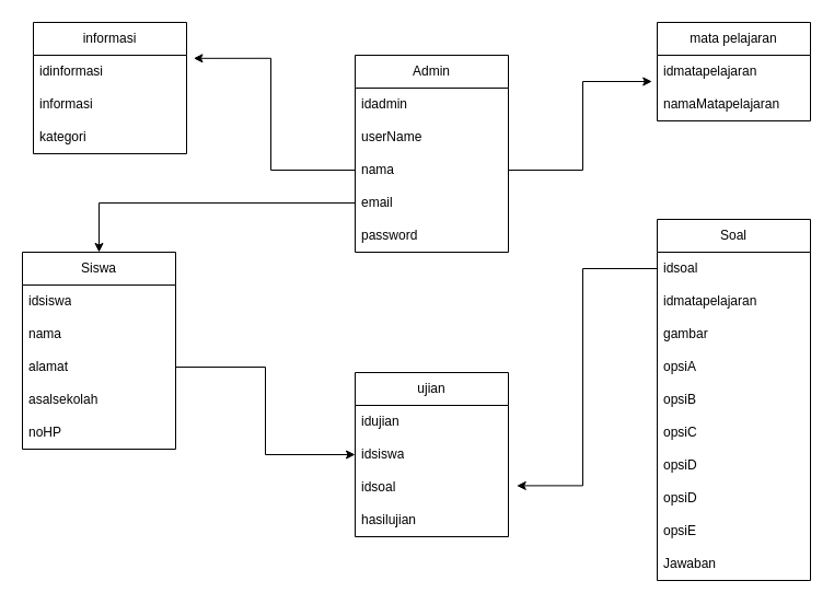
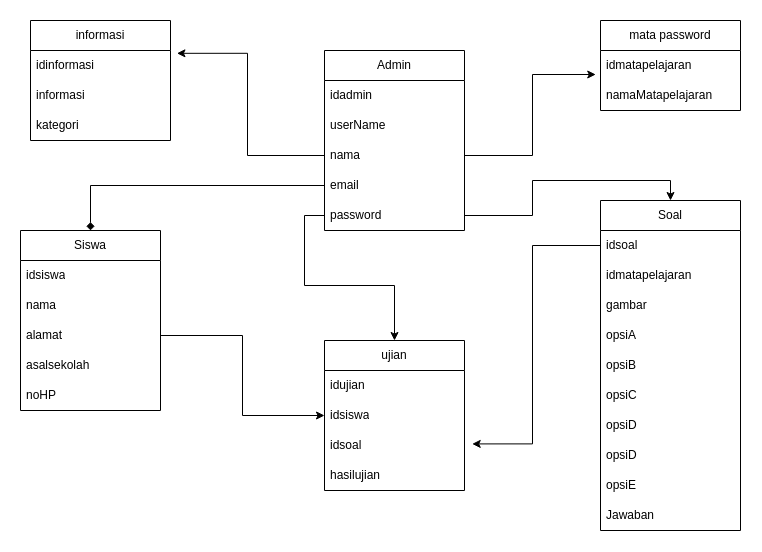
  <mxCell id="0" />
  <mxCell id="1" parent="0" />
- <mxCell id="2" value="mata pelajaran" style="swimlane;fontStyle=0;childLayout=stackLayout;horizontal=1;startSize=30;horizontalStack=0;resizeParent=1;resizeParentMax=0;resizeLast=0;collapsible=1;marginBottom=0;whiteSpace=wrap;html=1;" vertex="1" parent="1"><mxGeometry x="600" y="20" width="140" height="90" as="geometry" /></mxCell>
+ <mxCell id="2" value="mata password" style="swimlane;fontStyle=0;childLayout=stackLayout;horizontal=1;startSize=30;horizontalStack=0;resizeParent=1;resizeParentMax=0;resizeLast=0;collapsible=1;marginBottom=0;whiteSpace=wrap;html=1;" vertex="1" parent="1"><mxGeometry x="600" y="20" width="140" height="90" as="geometry" /></mxCell>
  <mxCell id="3" value="idmatapelajaran" style="text;strokeColor=none;fillColor=none;align=left;verticalAlign=middle;spacingLeft=4;spacingRight=4;overflow=hidden;points=[[0,0.5],[1,0.5]];portConstraint=eastwest;rotatable=0;whiteSpace=wrap;html=1;" vertex="1" parent="2"><mxGeometry y="30" width="140" height="30" as="geometry" /></mxCell>
  <mxCell id="4" value="namaMatapelajaran" style="text;strokeColor=none;fillColor=none;align=left;verticalAlign=middle;spacingLeft=4;spacingRight=4;overflow=hidden;points=[[0,0.5],[1,0.5]];portConstraint=eastwest;rotatable=0;whiteSpace=wrap;html=1;" vertex="1" parent="2"><mxGeometry y="60" width="140" height="30" as="geometry" /></mxCell>
  <mxCell id="5" value="Soal" style="swimlane;fontStyle=0;childLayout=stackLayout;horizontal=1;startSize=30;horizontalStack=0;resizeParent=1;resizeParentMax=0;resizeLast=0;collapsible=1;marginBottom=0;whiteSpace=wrap;html=1;" vertex="1" parent="1"><mxGeometry x="600" y="200" width="140" height="330" as="geometry" /></mxCell>
  <mxCell id="6" value="idsoal" style="text;strokeColor=none;fillColor=none;align=left;verticalAlign=middle;spacingLeft=4;spacingRight=4;overflow=hidden;points=[[0,0.5],[1,0.5]];portConstraint=eastwest;rotatable=0;whiteSpace=wrap;html=1;" vertex="1" parent="5"><mxGeometry y="30" width="140" height="30" as="geometry" /></mxCell>
  <mxCell id="7" value="idmatapelajaran" style="text;strokeColor=none;fillColor=none;align=left;verticalAlign=middle;spacingLeft=4;spacingRight=4;overflow=hidden;points=[[0,0.5],[1,0.5]];portConstraint=eastwest;rotatable=0;whiteSpace=wrap;html=1;" vertex="1" parent="5"><mxGeometry y="60" width="140" height="30" as="geometry" /></mxCell>
  <mxCell id="8" value="gambar" style="text;strokeColor=none;fillColor=none;align=left;verticalAlign=middle;spacingLeft=4;spacingRight=4;overflow=hidden;points=[[0,0.5],[1,0.5]];portConstraint=eastwest;rotatable=0;whiteSpace=wrap;html=1;" vertex="1" parent="5"><mxGeometry y="90" width="140" height="30" as="geometry" /></mxCell>
  <mxCell id="9" value="opsiA" style="text;strokeColor=none;fillColor=none;align=left;verticalAlign=middle;spacingLeft=4;spacingRight=4;overflow=hidden;points=[[0,0.5],[1,0.5]];portConstraint=eastwest;rotatable=0;whiteSpace=wrap;html=1;" vertex="1" parent="5"><mxGeometry y="120" width="140" height="30" as="geometry" /></mxCell>
  <mxCell id="10" value="opsiB" style="text;strokeColor=none;fillColor=none;align=left;verticalAlign=middle;spacingLeft=4;spacingRight=4;overflow=hidden;points=[[0,0.5],[1,0.5]];portConstraint=eastwest;rotatable=0;whiteSpace=wrap;html=1;" vertex="1" parent="5"><mxGeometry y="150" width="140" height="30" as="geometry" /></mxCell>
  <mxCell id="11" value="opsiC" style="text;strokeColor=none;fillColor=none;align=left;verticalAlign=middle;spacingLeft=4;spacingRight=4;overflow=hidden;points=[[0,0.5],[1,0.5]];portConstraint=eastwest;rotatable=0;whiteSpace=wrap;html=1;" vertex="1" parent="5"><mxGeometry y="180" width="140" height="30" as="geometry" /></mxCell>
  <mxCell id="12" value="opsiD" style="text;strokeColor=none;fillColor=none;align=left;verticalAlign=middle;spacingLeft=4;spacingRight=4;overflow=hidden;points=[[0,0.5],[1,0.5]];portConstraint=eastwest;rotatable=0;whiteSpace=wrap;html=1;" vertex="1" parent="5"><mxGeometry y="210" width="140" height="30" as="geometry" /></mxCell>
  <mxCell id="13" value="opsiD" style="text;strokeColor=none;fillColor=none;align=left;verticalAlign=middle;spacingLeft=4;spacingRight=4;overflow=hidden;points=[[0,0.5],[1,0.5]];portConstraint=eastwest;rotatable=0;whiteSpace=wrap;html=1;" vertex="1" parent="5"><mxGeometry y="240" width="140" height="30" as="geometry" /></mxCell>
  <mxCell id="14" value="opsiE" style="text;strokeColor=none;fillColor=none;align=left;verticalAlign=middle;spacingLeft=4;spacingRight=4;overflow=hidden;points=[[0,0.5],[1,0.5]];portConstraint=eastwest;rotatable=0;whiteSpace=wrap;html=1;" vertex="1" parent="5"><mxGeometry y="270" width="140" height="30" as="geometry" /></mxCell>
  <mxCell id="15" value="Jawaban" style="text;strokeColor=none;fillColor=none;align=left;verticalAlign=middle;spacingLeft=4;spacingRight=4;overflow=hidden;points=[[0,0.5],[1,0.5]];portConstraint=eastwest;rotatable=0;whiteSpace=wrap;html=1;" vertex="1" parent="5"><mxGeometry y="300" width="140" height="30" as="geometry" /></mxCell>
  <mxCell id="16" value="Admin" style="swimlane;fontStyle=0;childLayout=stackLayout;horizontal=1;startSize=30;horizontalStack=0;resizeParent=1;resizeParentMax=0;resizeLast=0;collapsible=1;marginBottom=0;whiteSpace=wrap;html=1;" vertex="1" parent="1"><mxGeometry x="324" y="50" width="140" height="180" as="geometry" /></mxCell>
  <mxCell id="17" value="idadmin" style="text;strokeColor=none;fillColor=none;align=left;verticalAlign=middle;spacingLeft=4;spacingRight=4;overflow=hidden;points=[[0,0.5],[1,0.5]];portConstraint=eastwest;rotatable=0;whiteSpace=wrap;html=1;" vertex="1" parent="16"><mxGeometry y="30" width="140" height="30" as="geometry" /></mxCell>
  <mxCell id="18" value="userName" style="text;strokeColor=none;fillColor=none;align=left;verticalAlign=middle;spacingLeft=4;spacingRight=4;overflow=hidden;points=[[0,0.5],[1,0.5]];portConstraint=eastwest;rotatable=0;whiteSpace=wrap;html=1;" vertex="1" parent="16"><mxGeometry y="60" width="140" height="30" as="geometry" /></mxCell>
  <mxCell id="19" value="nama" style="text;strokeColor=none;fillColor=none;align=left;verticalAlign=middle;spacingLeft=4;spacingRight=4;overflow=hidden;points=[[0,0.5],[1,0.5]];portConstraint=eastwest;rotatable=0;whiteSpace=wrap;html=1;" vertex="1" parent="16"><mxGeometry y="90" width="140" height="30" as="geometry" /></mxCell>
  <mxCell id="20" value="email" style="text;strokeColor=none;fillColor=none;align=left;verticalAlign=middle;spacingLeft=4;spacingRight=4;overflow=hidden;points=[[0,0.5],[1,0.5]];portConstraint=eastwest;rotatable=0;whiteSpace=wrap;html=1;" vertex="1" parent="16"><mxGeometry y="120" width="140" height="30" as="geometry" /></mxCell>
  <mxCell id="21" value="password" style="text;strokeColor=none;fillColor=none;align=left;verticalAlign=middle;spacingLeft=4;spacingRight=4;overflow=hidden;points=[[0,0.5],[1,0.5]];portConstraint=eastwest;rotatable=0;whiteSpace=wrap;html=1;" vertex="1" parent="16"><mxGeometry y="150" width="140" height="30" as="geometry" /></mxCell>
  <mxCell id="22" value="Siswa" style="swimlane;fontStyle=0;childLayout=stackLayout;horizontal=1;startSize=30;horizontalStack=0;resizeParent=1;resizeParentMax=0;resizeLast=0;collapsible=1;marginBottom=0;whiteSpace=wrap;html=1;" vertex="1" parent="1"><mxGeometry x="20" y="230" width="140" height="180" as="geometry" /></mxCell>
  <mxCell id="23" value="idsiswa" style="text;strokeColor=none;fillColor=none;align=left;verticalAlign=middle;spacingLeft=4;spacingRight=4;overflow=hidden;points=[[0,0.5],[1,0.5]];portConstraint=eastwest;rotatable=0;whiteSpace=wrap;html=1;" vertex="1" parent="22"><mxGeometry y="30" width="140" height="30" as="geometry" /></mxCell>
  <mxCell id="24" value="nama" style="text;strokeColor=none;fillColor=none;align=left;verticalAlign=middle;spacingLeft=4;spacingRight=4;overflow=hidden;points=[[0,0.5],[1,0.5]];portConstraint=eastwest;rotatable=0;whiteSpace=wrap;html=1;" vertex="1" parent="22"><mxGeometry y="60" width="140" height="30" as="geometry" /></mxCell>
  <mxCell id="25" value="alamat" style="text;strokeColor=none;fillColor=none;align=left;verticalAlign=middle;spacingLeft=4;spacingRight=4;overflow=hidden;points=[[0,0.5],[1,0.5]];portConstraint=eastwest;rotatable=0;whiteSpace=wrap;html=1;" vertex="1" parent="22"><mxGeometry y="90" width="140" height="30" as="geometry" /></mxCell>
  <mxCell id="26" value="asalsekolah" style="text;strokeColor=none;fillColor=none;align=left;verticalAlign=middle;spacingLeft=4;spacingRight=4;overflow=hidden;points=[[0,0.5],[1,0.5]];portConstraint=eastwest;rotatable=0;whiteSpace=wrap;html=1;" vertex="1" parent="22"><mxGeometry y="120" width="140" height="30" as="geometry" /></mxCell>
  <mxCell id="27" value="noHP" style="text;strokeColor=none;fillColor=none;align=left;verticalAlign=middle;spacingLeft=4;spacingRight=4;overflow=hidden;points=[[0,0.5],[1,0.5]];portConstraint=eastwest;rotatable=0;whiteSpace=wrap;html=1;" vertex="1" parent="22"><mxGeometry y="150" width="140" height="30" as="geometry" /></mxCell>
  <mxCell id="28" value="informasi" style="swimlane;fontStyle=0;childLayout=stackLayout;horizontal=1;startSize=30;horizontalStack=0;resizeParent=1;resizeParentMax=0;resizeLast=0;collapsible=1;marginBottom=0;whiteSpace=wrap;html=1;" vertex="1" parent="1"><mxGeometry x="30" y="20" width="140" height="120" as="geometry" /></mxCell>
  <mxCell id="29" value="idinformasi" style="text;strokeColor=none;fillColor=none;align=left;verticalAlign=middle;spacingLeft=4;spacingRight=4;overflow=hidden;points=[[0,0.5],[1,0.5]];portConstraint=eastwest;rotatable=0;whiteSpace=wrap;html=1;" vertex="1" parent="28"><mxGeometry y="30" width="140" height="30" as="geometry" /></mxCell>
  <mxCell id="30" value="informasi" style="text;strokeColor=none;fillColor=none;align=left;verticalAlign=middle;spacingLeft=4;spacingRight=4;overflow=hidden;points=[[0,0.5],[1,0.5]];portConstraint=eastwest;rotatable=0;whiteSpace=wrap;html=1;" vertex="1" parent="28"><mxGeometry y="60" width="140" height="30" as="geometry" /></mxCell>
  <mxCell id="31" value="kategori" style="text;strokeColor=none;fillColor=none;align=left;verticalAlign=middle;spacingLeft=4;spacingRight=4;overflow=hidden;points=[[0,0.5],[1,0.5]];portConstraint=eastwest;rotatable=0;whiteSpace=wrap;html=1;" vertex="1" parent="28"><mxGeometry y="90" width="140" height="30" as="geometry" /></mxCell>
  <mxCell id="32" value="ujian" style="swimlane;fontStyle=0;childLayout=stackLayout;horizontal=1;startSize=30;horizontalStack=0;resizeParent=1;resizeParentMax=0;resizeLast=0;collapsible=1;marginBottom=0;whiteSpace=wrap;html=1;" vertex="1" parent="1"><mxGeometry x="324" y="340" width="140" height="150" as="geometry" /></mxCell>
  <mxCell id="33" value="idujian" style="text;strokeColor=none;fillColor=none;align=left;verticalAlign=middle;spacingLeft=4;spacingRight=4;overflow=hidden;points=[[0,0.5],[1,0.5]];portConstraint=eastwest;rotatable=0;whiteSpace=wrap;html=1;" vertex="1" parent="32"><mxGeometry y="30" width="140" height="30" as="geometry" /></mxCell>
  <mxCell id="34" value="idsiswa" style="text;strokeColor=none;fillColor=none;align=left;verticalAlign=middle;spacingLeft=4;spacingRight=4;overflow=hidden;points=[[0,0.5],[1,0.5]];portConstraint=eastwest;rotatable=0;whiteSpace=wrap;html=1;" vertex="1" parent="32"><mxGeometry y="60" width="140" height="30" as="geometry" /></mxCell>
  <mxCell id="35" value="idsoal" style="text;strokeColor=none;fillColor=none;align=left;verticalAlign=middle;spacingLeft=4;spacingRight=4;overflow=hidden;points=[[0,0.5],[1,0.5]];portConstraint=eastwest;rotatable=0;whiteSpace=wrap;html=1;" vertex="1" parent="32"><mxGeometry y="90" width="140" height="30" as="geometry" /></mxCell>
  <mxCell id="36" value="hasilujian" style="text;strokeColor=none;fillColor=none;align=left;verticalAlign=middle;spacingLeft=4;spacingRight=4;overflow=hidden;points=[[0,0.5],[1,0.5]];portConstraint=eastwest;rotatable=0;whiteSpace=wrap;html=1;" vertex="1" parent="32"><mxGeometry y="120" width="140" height="30" as="geometry" /></mxCell>
  <mxCell id="37" style="edgeStyle=orthogonalEdgeStyle;rounded=0;orthogonalLoop=1;jettySize=auto;html=1;entryX=-0.034;entryY=-0.2;entryDx=0;entryDy=0;entryPerimeter=0;" edge="1" parent="1" source="19" target="4"><mxGeometry relative="1" as="geometry" /></mxCell>
  <mxCell id="38" style="edgeStyle=orthogonalEdgeStyle;rounded=0;orthogonalLoop=1;jettySize=auto;html=1;entryX=1.046;entryY=0.094;entryDx=0;entryDy=0;entryPerimeter=0;" edge="1" parent="1" source="19" target="29"><mxGeometry relative="1" as="geometry" /></mxCell>
- <mxCell id="39" style="edgeStyle=orthogonalEdgeStyle;rounded=0;orthogonalLoop=1;jettySize=auto;html=1;entryX=0.5;entryY=0;entryDx=0;entryDy=0;" edge="1" parent="1" source="20" target="22"><mxGeometry relative="1" as="geometry" /></mxCell>
+ <mxCell id="39" style="edgeStyle=orthogonalEdgeStyle;rounded=0;orthogonalLoop=1;jettySize=auto;html=1;entryX=0.5;entryY=0;entryDx=0;entryDy=0;endArrow=diamond;" edge="1" parent="1" source="20" target="22"><mxGeometry relative="1" as="geometry" /></mxCell>
+ <mxCell id="40" style="edgeStyle=orthogonalEdgeStyle;rounded=0;orthogonalLoop=1;jettySize=auto;html=1;" edge="1" parent="1" source="21" target="32"><mxGeometry relative="1" as="geometry" /></mxCell>
+ <mxCell id="41" style="edgeStyle=orthogonalEdgeStyle;rounded=0;orthogonalLoop=1;jettySize=auto;html=1;entryX=0.5;entryY=0;entryDx=0;entryDy=0;" edge="1" parent="1" source="21" target="5"><mxGeometry relative="1" as="geometry" /></mxCell>
  <mxCell id="42" style="edgeStyle=orthogonalEdgeStyle;rounded=0;orthogonalLoop=1;jettySize=auto;html=1;entryX=0;entryY=0.5;entryDx=0;entryDy=0;" edge="1" parent="1" source="25" target="34"><mxGeometry relative="1" as="geometry" /></mxCell>
  <mxCell id="43" style="edgeStyle=orthogonalEdgeStyle;rounded=0;orthogonalLoop=1;jettySize=auto;html=1;entryX=1.055;entryY=0.447;entryDx=0;entryDy=0;entryPerimeter=0;" edge="1" parent="1" source="6" target="35"><mxGeometry relative="1" as="geometry" /></mxCell>
